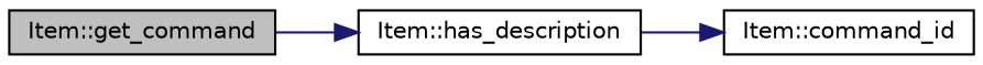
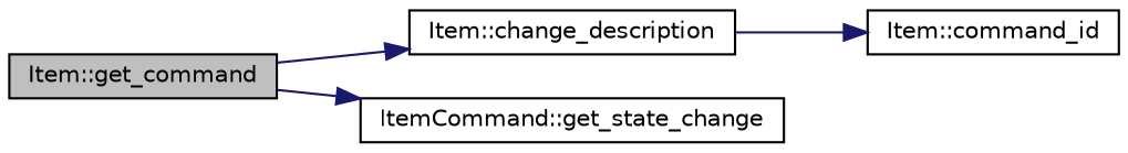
  digraph {
    rankdir=LR
    node [color=black fillcolor=white fontname=Helvetica fontsize=10 shape=record style=filled]
    edge [color=midnightblue fontname=Helvetica fontsize=10 labelfontname=Helvetica labelfontsize=10 style=solid]
    n1 [fillcolor=grey75 fontcolor=black height=0.2 label="Item::get_command" width=0.4]
-   n2 [height=0.2 label="Item::has_description" width=0.4]
+   n2 [height=0.2 label="Item::change_description" width=0.4]
+   n3 [height=0.2 label="ItemCommand::get_state_change" width=0.4]
    n4 [height=0.2 label="Item::command_id" width=0.4]
    n1 -> n2
+   n1 -> n3
    n2 -> n4
  }
